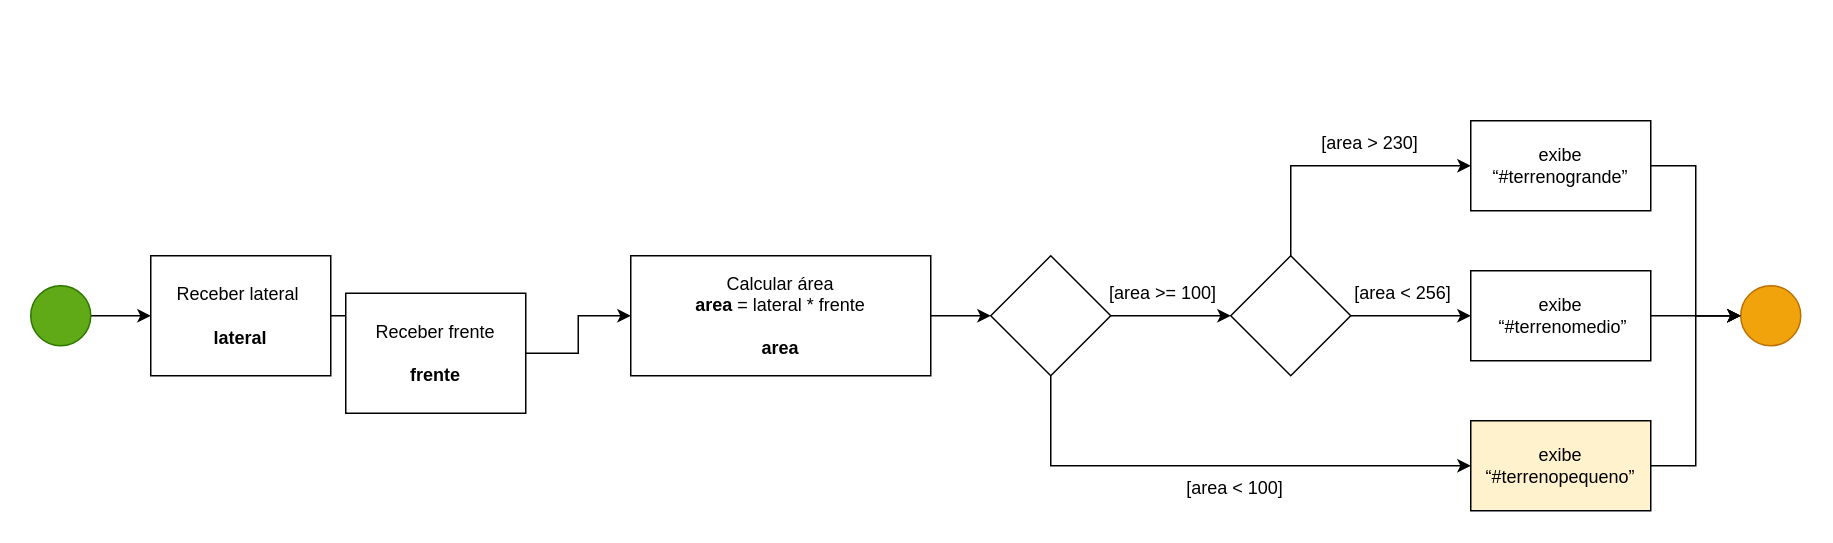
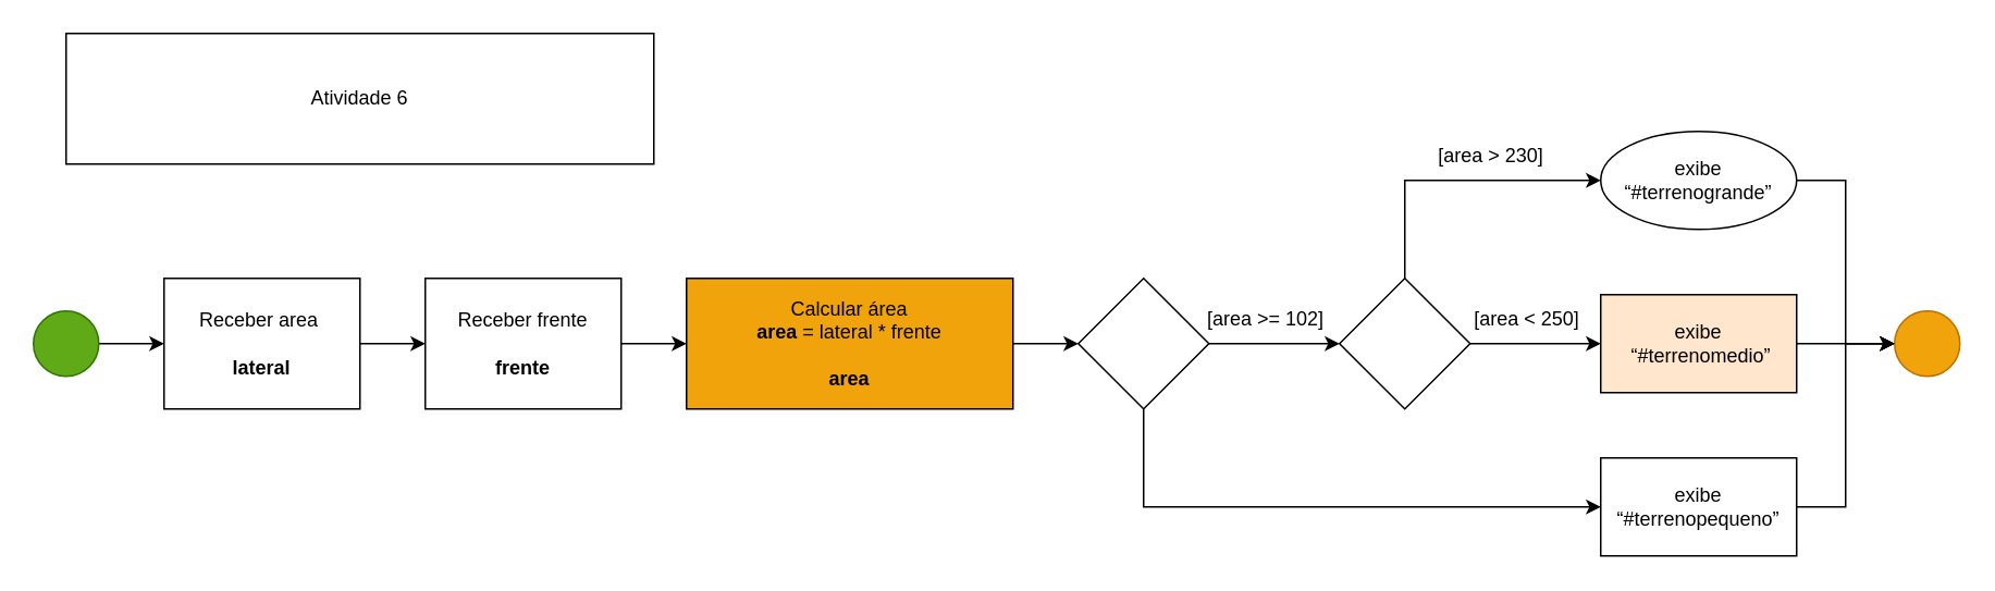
  <mxCell id="0" />
  <mxCell id="1" parent="0" />
+ <mxCell id="2" value="Atividade 6" style="rounded=0;whiteSpace=wrap;html=1;" vertex="1" parent="1"><mxGeometry x="40" y="20" width="360" height="80" as="geometry" /></mxCell>
  <mxCell id="3" value="" style="edgeStyle=orthogonalEdgeStyle;rounded=0;orthogonalLoop=1;jettySize=auto;html=1;" edge="1" parent="1" source="4" target="6"><mxGeometry relative="1" as="geometry" /></mxCell>
  <mxCell id="4" value="" style="ellipse;whiteSpace=wrap;html=1;fillColor=#60a917;strokeColor=#2D7600;fontColor=#ffffff;" vertex="1" parent="1"><mxGeometry x="20" y="190" width="40" height="40" as="geometry" /></mxCell>
  <mxCell id="5" value="" style="edgeStyle=orthogonalEdgeStyle;rounded=0;orthogonalLoop=1;jettySize=auto;html=1;" edge="1" parent="1" source="6" target="8"><mxGeometry relative="1" as="geometry" /></mxCell>
- <mxCell id="6" value="Receber lateral&amp;nbsp;&lt;br&gt;&lt;br&gt;&lt;b&gt;lateral&lt;/b&gt;" style="rounded=0;whiteSpace=wrap;html=1;" vertex="1" parent="1"><mxGeometry x="100" y="170" width="120" height="80" as="geometry" /></mxCell>
+ <mxCell id="6" value="Receber area&amp;nbsp;&lt;br&gt;&lt;br&gt;&lt;b&gt;lateral&lt;/b&gt;" style="rounded=0;whiteSpace=wrap;html=1;" vertex="1" parent="1"><mxGeometry x="100" y="170" width="120" height="80" as="geometry" /></mxCell>
  <mxCell id="7" value="" style="edgeStyle=orthogonalEdgeStyle;rounded=0;orthogonalLoop=1;jettySize=auto;html=1;" edge="1" parent="1" source="8" target="10"><mxGeometry relative="1" as="geometry" /></mxCell>
- <mxCell id="8" value="Receber frente&lt;br&gt;&lt;br&gt;&lt;b&gt;frente&lt;/b&gt;" style="rounded=0;whiteSpace=wrap;html=1;" vertex="1" parent="1"><mxGeometry x="230" y="195" width="120" height="80" as="geometry" /></mxCell>
+ <mxCell id="8" value="Receber frente&lt;br&gt;&lt;br&gt;&lt;b&gt;frente&lt;/b&gt;" style="rounded=0;whiteSpace=wrap;html=1;" vertex="1" parent="1"><mxGeometry x="260" y="170" width="120" height="80" as="geometry" /></mxCell>
  <mxCell id="9" value="" style="edgeStyle=orthogonalEdgeStyle;rounded=0;orthogonalLoop=1;jettySize=auto;html=1;" edge="1" parent="1" source="10" target="14"><mxGeometry relative="1" as="geometry" /></mxCell>
- <mxCell id="10" value="Calcular área&lt;br&gt;&lt;b&gt;area&lt;/b&gt; = lateral * frente&lt;br&gt;&lt;br&gt;&lt;b&gt;area&lt;/b&gt;" style="rounded=0;whiteSpace=wrap;html=1;" vertex="1" parent="1"><mxGeometry x="420" y="170" width="200" height="80" as="geometry" /></mxCell>
+ <mxCell id="10" value="Calcular área&lt;br&gt;&lt;b&gt;area&lt;/b&gt; = lateral * frente&lt;br&gt;&lt;br&gt;&lt;b&gt;area&lt;/b&gt;" style="rounded=0;whiteSpace=wrap;html=1;fillColor=#f0a30a;" vertex="1" parent="1"><mxGeometry x="420" y="170" width="200" height="80" as="geometry" /></mxCell>
  <mxCell id="11" value="" style="ellipse;whiteSpace=wrap;html=1;rounded=0;fillColor=#f0a30a;strokeColor=#BD7000;fontColor=#000000;" vertex="1" parent="1"><mxGeometry x="1160" y="190" width="40" height="40" as="geometry" /></mxCell>
  <mxCell id="12" value="" style="edgeStyle=orthogonalEdgeStyle;rounded=0;orthogonalLoop=1;jettySize=auto;html=1;" edge="1" parent="1" source="14" target="17"><mxGeometry relative="1" as="geometry" /></mxCell>
  <mxCell id="13" style="edgeStyle=orthogonalEdgeStyle;rounded=0;orthogonalLoop=1;jettySize=auto;html=1;exitX=0.5;exitY=1;exitDx=0;exitDy=0;entryX=0;entryY=0.5;entryDx=0;entryDy=0;" edge="1" parent="1" source="14" target="20"><mxGeometry relative="1" as="geometry" /></mxCell>
  <mxCell id="14" value="" style="rhombus;whiteSpace=wrap;html=1;rounded=0;" vertex="1" parent="1"><mxGeometry x="660" y="170" width="80" height="80" as="geometry" /></mxCell>
  <mxCell id="15" value="" style="edgeStyle=orthogonalEdgeStyle;rounded=0;orthogonalLoop=1;jettySize=auto;html=1;" edge="1" parent="1" source="17" target="23"><mxGeometry relative="1" as="geometry"><Array as="points"><mxPoint x="860" y="110" /></Array></mxGeometry></mxCell>
  <mxCell id="16" value="" style="edgeStyle=orthogonalEdgeStyle;rounded=0;orthogonalLoop=1;jettySize=auto;html=1;" edge="1" parent="1" source="17" target="26"><mxGeometry relative="1" as="geometry" /></mxCell>
  <mxCell id="17" value="" style="rhombus;whiteSpace=wrap;html=1;rounded=0;" vertex="1" parent="1"><mxGeometry x="820" y="170" width="80" height="80" as="geometry" /></mxCell>
- <mxCell id="18" value="[area &amp;gt;= 100]" style="text;html=1;strokeColor=none;fillColor=none;align=center;verticalAlign=middle;whiteSpace=wrap;rounded=0;" vertex="1" parent="1"><mxGeometry x="730" y="180" width="90" height="30" as="geometry" /></mxCell>
+ <mxCell id="18" value="[area &amp;gt;= 102]" style="text;html=1;strokeColor=none;fillColor=none;align=center;verticalAlign=middle;whiteSpace=wrap;rounded=0;" vertex="1" parent="1"><mxGeometry x="730" y="180" width="90" height="30" as="geometry" /></mxCell>
  <mxCell id="19" style="edgeStyle=orthogonalEdgeStyle;rounded=0;orthogonalLoop=1;jettySize=auto;html=1;exitX=1;exitY=0.5;exitDx=0;exitDy=0;entryX=0;entryY=0.5;entryDx=0;entryDy=0;" edge="1" parent="1" source="20" target="11"><mxGeometry relative="1" as="geometry" /></mxCell>
- <mxCell id="20" value="exibe “#terrenopequeno”" style="whiteSpace=wrap;html=1;rounded=0;fillColor=#fff2cc;" vertex="1" parent="1"><mxGeometry x="980" y="280" width="120" height="60" as="geometry" /></mxCell>
- <mxCell id="21" value="[area &amp;lt; 100]" style="text;html=1;strokeColor=none;fillColor=none;align=center;verticalAlign=middle;whiteSpace=wrap;rounded=0;" vertex="1" parent="1"><mxGeometry x="778" y="310" width="90" height="30" as="geometry" /></mxCell>
+ <mxCell id="20" value="exibe “#terrenopequeno”" style="whiteSpace=wrap;html=1;rounded=0;" vertex="1" parent="1"><mxGeometry x="980" y="280" width="120" height="60" as="geometry" /></mxCell>
  <mxCell id="22" style="edgeStyle=orthogonalEdgeStyle;rounded=0;orthogonalLoop=1;jettySize=auto;html=1;exitX=1;exitY=0.5;exitDx=0;exitDy=0;entryX=0;entryY=0.5;entryDx=0;entryDy=0;" edge="1" parent="1" source="23" target="11"><mxGeometry relative="1" as="geometry" /></mxCell>
- <mxCell id="23" value="exibe “#terrenogrande”" style="whiteSpace=wrap;html=1;rounded=0;" vertex="1" parent="1"><mxGeometry x="980" y="80" width="120" height="60" as="geometry" /></mxCell>
+ <mxCell id="23" value="exibe “#terrenogrande”" style="ellipse;whiteSpace=wrap;html=1;" vertex="1" parent="1"><mxGeometry x="980" y="80" width="120" height="60" as="geometry" /></mxCell>
  <mxCell id="24" value="[area &amp;gt; 230]" style="text;html=1;strokeColor=none;fillColor=none;align=center;verticalAlign=middle;whiteSpace=wrap;rounded=0;" vertex="1" parent="1"><mxGeometry x="868" y="80" width="90" height="30" as="geometry" /></mxCell>
  <mxCell id="25" style="edgeStyle=orthogonalEdgeStyle;rounded=0;orthogonalLoop=1;jettySize=auto;html=1;exitX=1;exitY=0.5;exitDx=0;exitDy=0;entryX=0;entryY=0.5;entryDx=0;entryDy=0;" edge="1" parent="1" source="26" target="11"><mxGeometry relative="1" as="geometry" /></mxCell>
- <mxCell id="26" value="exibe&lt;br&gt;&amp;nbsp;“#terrenomedio”" style="whiteSpace=wrap;html=1;rounded=0;" vertex="1" parent="1"><mxGeometry x="980" y="180" width="120" height="60" as="geometry" /></mxCell>
- <mxCell id="27" value="[area &amp;lt; 256]" style="text;html=1;strokeColor=none;fillColor=none;align=center;verticalAlign=middle;whiteSpace=wrap;rounded=0;" vertex="1" parent="1"><mxGeometry x="890" y="180" width="90" height="30" as="geometry" /></mxCell>
+ <mxCell id="26" value="exibe&lt;br&gt;&amp;nbsp;“#terrenomedio”" style="whiteSpace=wrap;html=1;rounded=0;fillColor=#ffe6cc;" vertex="1" parent="1"><mxGeometry x="980" y="180" width="120" height="60" as="geometry" /></mxCell>
+ <mxCell id="27" value="[area &amp;lt; 250]" style="text;html=1;strokeColor=none;fillColor=none;align=center;verticalAlign=middle;whiteSpace=wrap;rounded=0;" vertex="1" parent="1"><mxGeometry x="890" y="180" width="90" height="30" as="geometry" /></mxCell>
